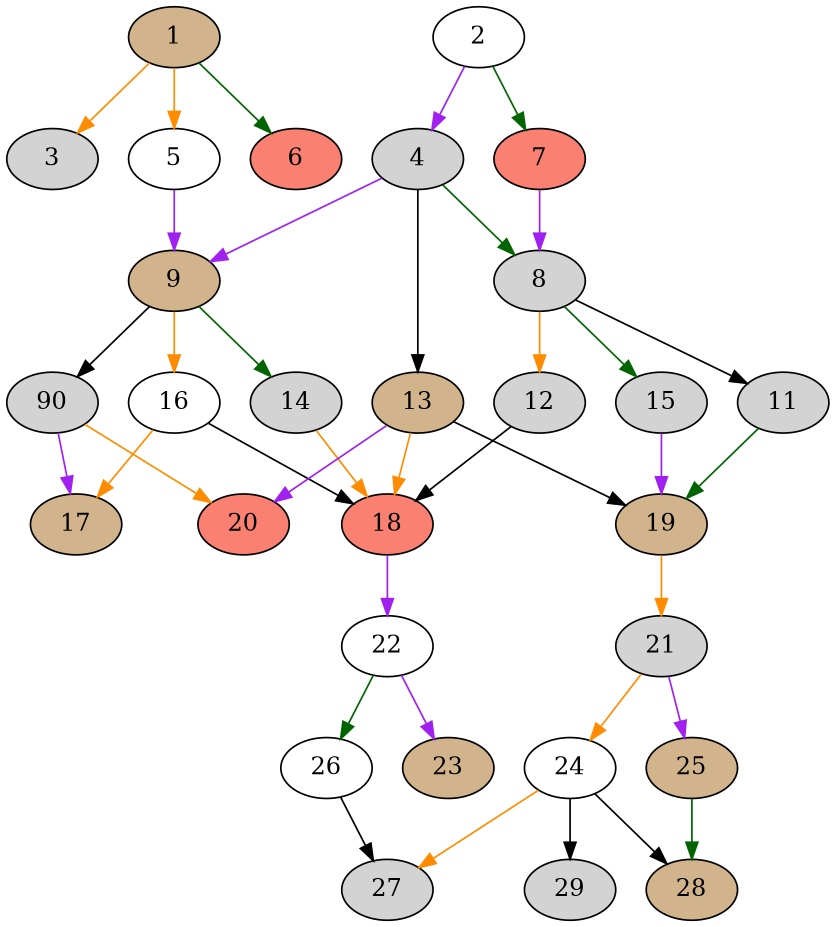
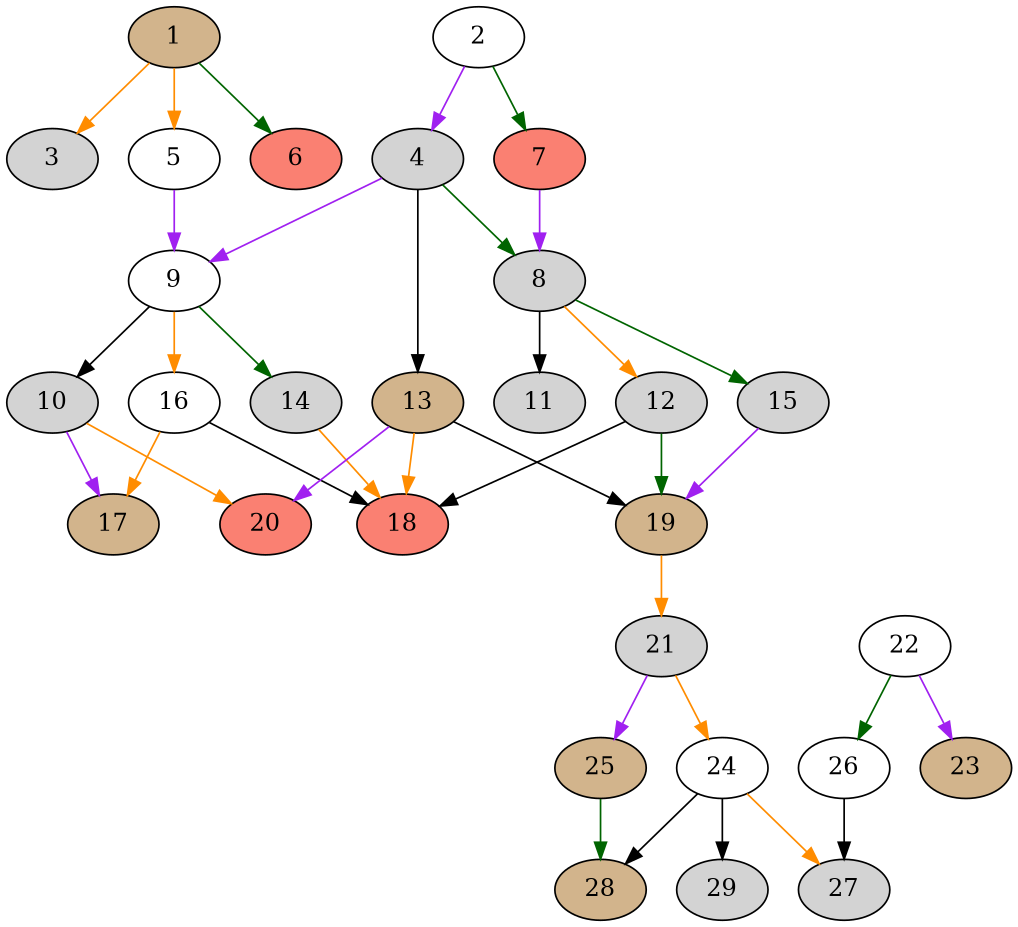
  digraph {
    node [alpha=0.18 compute_size=782757789696 fillcolor=lightgrey result_size=0 style=filled trans_size=710698]
    edge [color=darkorange]
    1 [alpha=0.09 compute_size=3619891200 fillcolor=tan ram=9100064 result_size=1024 trans_size=735826]
    3 [alpha=0.17 compute_size=216932808038 ram=4956320 trans_size=829366]
    5 [alpha=0.02 compute_size=4535353344 fillcolor=white ram=24103712 result_size=91136 trans_size=979236]
    6 [compute_size=882234316212 fillcolor=salmon ram=38103104]
-   9 [alpha=0.15 compute_size=394903973467 fillcolor=tan ram=12645056 result_size=9216 trans_size=376689]
-   10 [alpha=0.17 compute_size=68719476736 ram=16516352 result_size=74752 trans_size=699861 label=90]
+   9 [alpha=0.15 compute_size=394903973467 fillcolor=white ram=12645056 result_size=9216 trans_size=376689]
+   10 [alpha=0.17 compute_size=68719476736 ram=16516352 result_size=74752 trans_size=699861]
    14 [alpha=0.16 compute_size=107084513280 ram=15814640 result_size=74752 trans_size=669267]
    16 [alpha=0.08 compute_size=27354759168 fillcolor=white ram=27989264 result_size=70656 trans_size=732021]
    2 [compute_size=1572896768 fillcolor=white ram=33829472 result_size=70656 trans_size=147377]
    4 [alpha=0.13 compute_size=388480397534 ram=23248352 result_size=54272 trans_size=374259]
    7 [alpha=0.08 compute_size=7694548992 fillcolor=salmon ram=48266048 result_size=13312 trans_size=762328]
    8 [alpha=0.07 compute_size=24105848832 ram=35796800 result_size=54272 trans_size=369208]
    13 [alpha=0.08 compute_size=8589934592 fillcolor=tan ram=43491872 result_size=70656 trans_size=851169]
    11 [alpha=0.06 compute_size=32155852800 ram=30678896 result_size=1024 trans_size=744553]
    12 [alpha=0.12 compute_size=1322614784 ram=34740272 result_size=74752 trans_size=92934]
    15 [alpha=0.02 compute_size=549755813888 ram=50531168 result_size=91136 trans_size=601493]
    19 [alpha=0.06 compute_size=22820382720 fillcolor=tan ram=14433392 result_size=54272 trans_size=95236]
    18 [alpha=0.15 compute_size=1362555721701 fillcolor=salmon ram=25396256 result_size=1024 trans_size=904397]
    20 [alpha=0.11 fillcolor=salmon ram=23786912 trans_size=22763]
    17 [alpha=0.09 fillcolor=tan ram=27655040 trans_size=192900]
    21 [compute_size=415074587798 ram=47851040 result_size=9216 trans_size=1016735]
    22 [compute_size=430414153497 fillcolor=white ram=35909264 result_size=54272 trans_size=329215]
    24 [alpha=0.09 compute_size=27551176704 fillcolor=white ram=1720208 result_size=54272 trans_size=128004]
    25 [alpha=0.11 compute_size=134217728000 fillcolor=tan ram=45666704 result_size=1024 trans_size=994389]
    23 [alpha=0.15 fillcolor=tan ram=8927408 result_size=54272 trans_size=614600]
    26 [alpha=0.14 compute_size=652900491432 fillcolor=white ram=26473376 result_size=1024 trans_size=782404]
    27 [alpha=0.10 compute_size=8589934592 ram=29795024]
    28 [alpha=0.08 compute_size=7551180800 fillcolor=tan ram=19975808 trans_size=979556]
    29 [alpha=0.02 compute_size=884137984 ram=8287472 trans_size=1026454]
    1 -> 3
    1 -> 5
    1 -> 6 [color=darkgreen]
    5 -> 9 [color=purple]
    9 -> 10 [color=black]
    9 -> 14 [color=darkgreen]
    9 -> 16
    10 -> 20
    10 -> 17 [color=purple]
    14 -> 18
    16 -> 18 [color=black]
    16 -> 17
    2 -> 4 [color=purple]
    2 -> 7 [color=darkgreen]
    4 -> 9 [color=purple]
    4 -> 8 [color=darkgreen]
    4 -> 13 [color=black]
    7 -> 8 [color=purple]
    8 -> 11 [color=black]
    8 -> 12
    8 -> 15 [color=darkgreen]
    13 -> 19 [color=black]
    13 -> 18
    13 -> 20 [color=purple]
-   11 -> 19 [color=darkgreen]
+   12 -> 19 [color=darkgreen]
    12 -> 18 [color=black]
    15 -> 19 [color=purple]
    19 -> 21
-   18 -> 22 [color=purple]
    21 -> 24
    21 -> 25 [color=purple]
    22 -> 23 [color=purple]
    22 -> 26 [color=darkgreen]
    24 -> 27
    24 -> 28 [color=black]
    24 -> 29 [color=black]
    25 -> 28 [color=darkgreen]
    26 -> 27 [color=black]
  }
